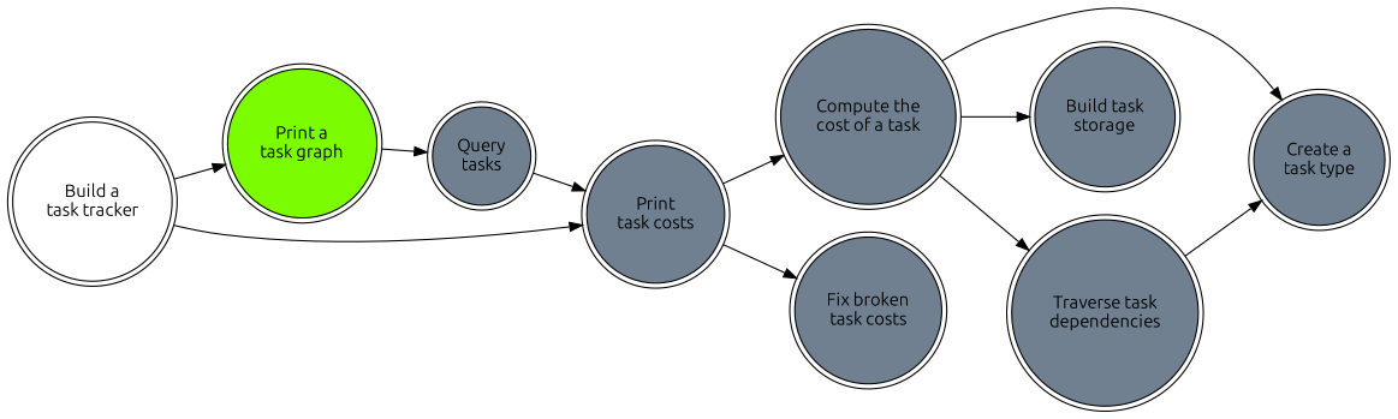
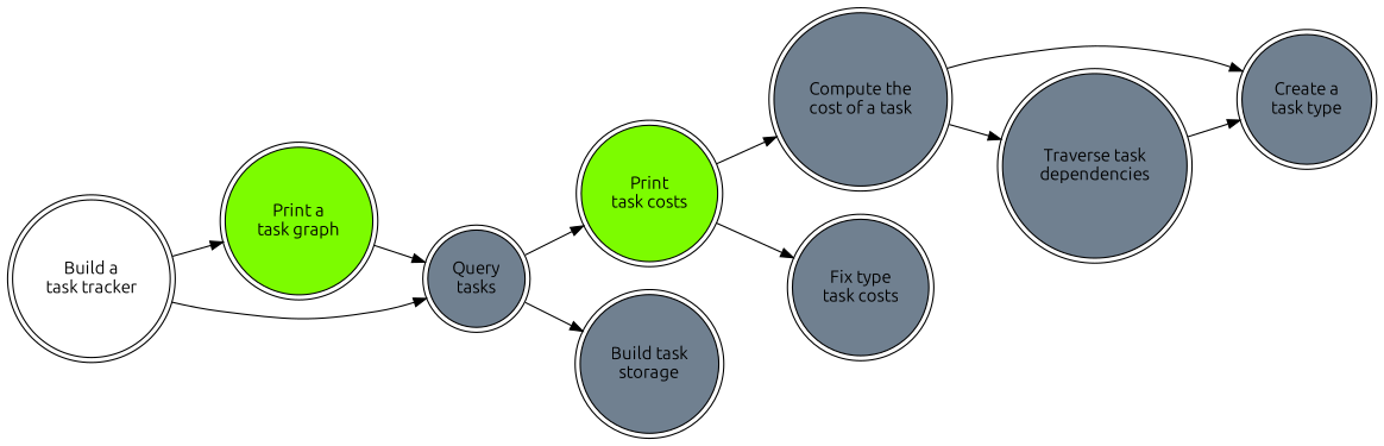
  digraph {
    fontname=Ubuntu
    rankdir=LR
    node [fontname=Ubuntu shape=doublecircle fillcolor=slategray style=filled]
    edge [fontname=Ubuntu]
    n1 [label="Build a\ntask tracker" fillcolor="" style=""]
    n2 [fillcolor=lawngreen label="Print a\ntask graph"]
-   n3 [label="Print\ntask costs"]
+   n3 [fillcolor=lawngreen label="Print\ntask costs"]
    n4 [label="Query\ntasks"]
    n5 [label="Compute the\ncost of a task"]
-   n6 [label="Fix broken\ntask costs"]
+   n6 [label="Fix type\ntask costs"]
    n7 [label="Create a\ntask type"]
    n8 [label="Build task\nstorage"]
    n9 [label="Traverse task\ndependencies"]
    n1 -> n2
-   n1 -> n3
+   n1 -> n4
    n2 -> n4
    n3 -> n5
    n3 -> n6
    n4 -> n3
-   n5 -> n8
+   n4 -> n8
    n5 -> n7
    n5 -> n9
    n9 -> n7
  }
